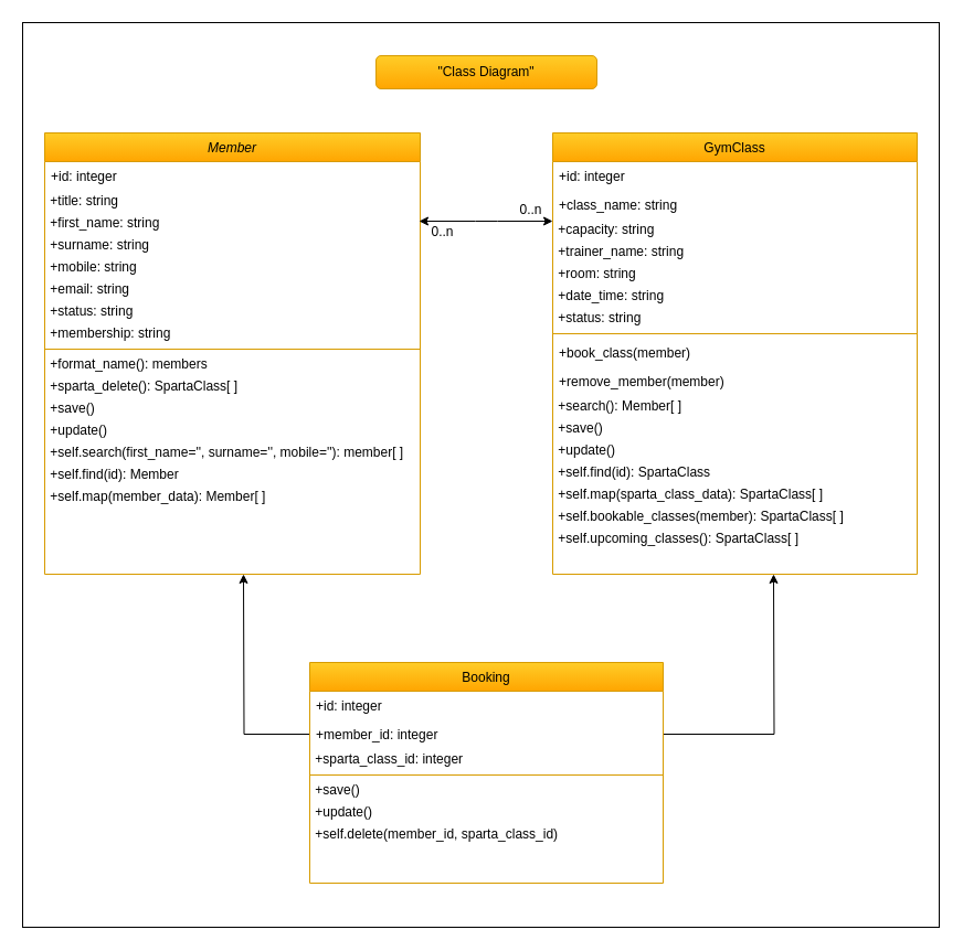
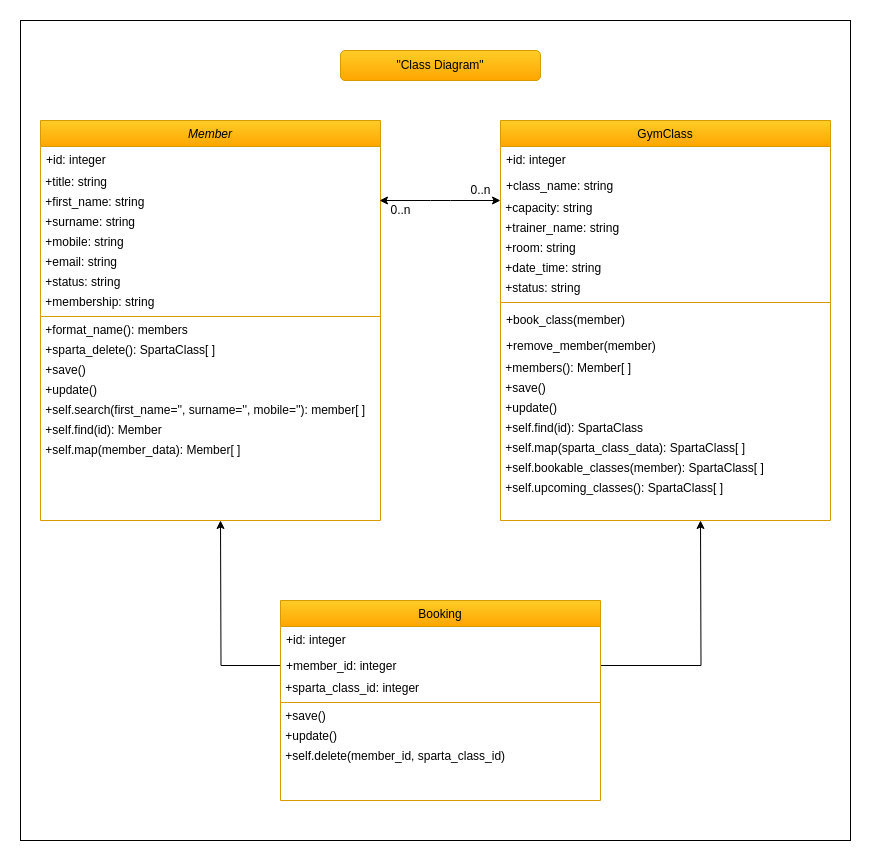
  <mxCell id="0" />
  <mxCell id="1" parent="0" />
  <mxCell id="2" value="" style="rounded=0;whiteSpace=wrap;html=1;" vertex="1" parent="1"><mxGeometry y="20" width="830" height="820" as="geometry" x="20" /></mxCell>
  <mxCell id="3" value="Member" style="swimlane;fontStyle=2;align=center;verticalAlign=top;childLayout=stackLayout;horizontal=1;startSize=26;horizontalStack=0;resizeParent=1;resizeLast=0;collapsible=1;marginBottom=0;rounded=0;shadow=0;strokeWidth=1;gradientColor=#ffa500;fillColor=#ffcd28;strokeColor=#d79b00;" parent="1" vertex="1"><mxGeometry x="40" y="120" width="340" height="400" as="geometry"><mxRectangle x="230" y="140" width="160" height="26" as="alternateBounds" /></mxGeometry></mxCell>
  <mxCell id="4" value="+id: integer&#10;" style="text;align=left;verticalAlign=top;spacingLeft=4;spacingRight=4;overflow=hidden;rotatable=0;points=[[0,0.5],[1,0.5]];portConstraint=eastwest;" parent="3" vertex="1"><mxGeometry y="26" width="340" height="26" as="geometry" /></mxCell>
  <mxCell id="5" value="&amp;nbsp;+title: string" style="text;html=1;align=left;verticalAlign=middle;resizable=0;points=[];autosize=1;" vertex="1" parent="3"><mxGeometry y="52" width="340" height="20" as="geometry" /></mxCell>
  <mxCell id="6" value="&amp;nbsp;+first_name: string" style="text;html=1;align=left;verticalAlign=middle;resizable=0;points=[];autosize=1;" vertex="1" parent="3"><mxGeometry y="72" width="340" height="20" as="geometry" /></mxCell>
  <mxCell id="7" value="&amp;nbsp;+surname: string" style="text;html=1;align=left;verticalAlign=middle;resizable=0;points=[];autosize=1;" vertex="1" parent="3"><mxGeometry y="92" width="340" height="20" as="geometry" /></mxCell>
  <mxCell id="8" value="&amp;nbsp;+mobile: string" style="text;html=1;align=left;verticalAlign=middle;resizable=0;points=[];autosize=1;" vertex="1" parent="3"><mxGeometry y="112" width="340" height="20" as="geometry" /></mxCell>
  <mxCell id="9" value="&amp;nbsp;+email: string" style="text;html=1;align=left;verticalAlign=middle;resizable=0;points=[];autosize=1;" vertex="1" parent="3"><mxGeometry y="132" width="340" height="20" as="geometry" /></mxCell>
  <mxCell id="10" value="&amp;nbsp;+status: string" style="text;html=1;align=left;verticalAlign=middle;resizable=0;points=[];autosize=1;" vertex="1" parent="3"><mxGeometry y="152" width="340" height="20" as="geometry" /></mxCell>
  <mxCell id="11" value="&amp;nbsp;+membership: string" style="text;html=1;align=left;verticalAlign=middle;resizable=0;points=[];autosize=1;" vertex="1" parent="3"><mxGeometry y="172" width="340" height="20" as="geometry" /></mxCell>
  <mxCell id="12" value="" style="line;html=1;strokeWidth=1;align=left;verticalAlign=middle;spacingTop=-1;spacingLeft=3;spacingRight=3;rotatable=0;labelPosition=right;points=[];portConstraint=eastwest;gradientColor=#ffa500;fillColor=#ffcd28;strokeColor=#d79b00;" parent="3" vertex="1"><mxGeometry y="192" width="340" height="8" as="geometry" /></mxCell>
  <mxCell id="13" value="&amp;nbsp;+format_name(): members" style="text;html=1;align=left;verticalAlign=middle;resizable=0;points=[];autosize=1;" vertex="1" parent="3"><mxGeometry y="200" width="340" height="20" as="geometry" /></mxCell>
  <mxCell id="14" value="&amp;nbsp;+sparta_delete(): SpartaClass[ ]" style="text;html=1;align=left;verticalAlign=middle;resizable=0;points=[];autosize=1;" vertex="1" parent="3"><mxGeometry y="220" width="340" height="20" as="geometry" /></mxCell>
  <mxCell id="15" value="&amp;nbsp;+save()" style="text;html=1;align=left;verticalAlign=middle;resizable=0;points=[];autosize=1;" vertex="1" parent="3"><mxGeometry y="240" width="340" height="20" as="geometry" /></mxCell>
  <mxCell id="16" value="&amp;nbsp;+update()" style="text;html=1;align=left;verticalAlign=middle;resizable=0;points=[];autosize=1;" vertex="1" parent="3"><mxGeometry y="260" width="340" height="20" as="geometry" /></mxCell>
  <mxCell id="17" value="&amp;nbsp;+self.search(first_name='', surname='', mobile=''): member[ ]" style="text;html=1;align=left;verticalAlign=middle;resizable=0;points=[];autosize=1;" vertex="1" parent="3"><mxGeometry y="280" width="340" height="20" as="geometry" /></mxCell>
  <mxCell id="18" value="&amp;nbsp;+self.find(id): Member" style="text;html=1;align=left;verticalAlign=middle;resizable=0;points=[];autosize=1;" vertex="1" parent="3"><mxGeometry y="300" width="340" height="20" as="geometry" /></mxCell>
  <mxCell id="19" value="&amp;nbsp;+self.map(member_data): Member[ ]&amp;nbsp;" style="text;html=1;align=left;verticalAlign=middle;resizable=0;points=[];autosize=1;" vertex="1" parent="3"><mxGeometry y="320" width="340" height="20" as="geometry" /></mxCell>
  <mxCell id="20" value="GymClass" style="swimlane;fontStyle=0;align=center;verticalAlign=top;childLayout=stackLayout;horizontal=1;startSize=26;horizontalStack=0;resizeParent=1;resizeLast=0;collapsible=1;marginBottom=0;rounded=0;shadow=0;strokeWidth=1;gradientColor=#ffa500;fillColor=#ffcd28;strokeColor=#d79b00;" parent="1" vertex="1"><mxGeometry x="500" y="120" width="330" height="400" as="geometry"><mxRectangle x="130" y="380" width="160" height="26" as="alternateBounds" /></mxGeometry></mxCell>
  <mxCell id="21" value="+id: integer" style="text;align=left;verticalAlign=top;spacingLeft=4;spacingRight=4;overflow=hidden;rotatable=0;points=[[0,0.5],[1,0.5]];portConstraint=eastwest;" parent="20" vertex="1"><mxGeometry y="26" width="330" height="26" as="geometry" /></mxCell>
  <mxCell id="22" value="+class_name: string" style="text;align=left;verticalAlign=top;spacingLeft=4;spacingRight=4;overflow=hidden;rotatable=0;points=[[0,0.5],[1,0.5]];portConstraint=eastwest;rounded=0;shadow=0;html=0;" parent="20" vertex="1"><mxGeometry y="52" width="330" height="26" as="geometry" /></mxCell>
  <mxCell id="23" value="&amp;nbsp;+capacity: string" style="text;html=1;align=left;verticalAlign=middle;resizable=0;points=[];autosize=1;" vertex="1" parent="20"><mxGeometry y="78" width="330" height="20" as="geometry" /></mxCell>
  <mxCell id="24" value="&amp;nbsp;+trainer_name: string" style="text;html=1;align=left;verticalAlign=middle;resizable=0;points=[];autosize=1;" vertex="1" parent="20"><mxGeometry y="98" width="330" height="20" as="geometry" /></mxCell>
  <mxCell id="25" value="&amp;nbsp;+room: string" style="text;html=1;align=left;verticalAlign=middle;resizable=0;points=[];autosize=1;" vertex="1" parent="20"><mxGeometry y="118" width="330" height="20" as="geometry" /></mxCell>
  <mxCell id="26" value="&amp;nbsp;+date_time: string" style="text;html=1;align=left;verticalAlign=middle;resizable=0;points=[];autosize=1;" vertex="1" parent="20"><mxGeometry y="138" width="330" height="20" as="geometry" /></mxCell>
  <mxCell id="27" value="&amp;nbsp;+status: string" style="text;html=1;align=left;verticalAlign=middle;resizable=0;points=[];autosize=1;" vertex="1" parent="20"><mxGeometry y="158" width="330" height="20" as="geometry" /></mxCell>
  <mxCell id="28" value="" style="line;html=1;strokeWidth=1;align=left;verticalAlign=middle;spacingTop=-1;spacingLeft=3;spacingRight=3;rotatable=0;labelPosition=right;points=[];portConstraint=eastwest;gradientColor=#ffa500;fillColor=#ffcd28;strokeColor=#d79b00;" parent="20" vertex="1"><mxGeometry y="178" width="330" height="8" as="geometry" /></mxCell>
  <mxCell id="29" value="+book_class(member)" style="text;align=left;verticalAlign=top;spacingLeft=4;spacingRight=4;overflow=hidden;rotatable=0;points=[[0,0.5],[1,0.5]];portConstraint=eastwest;fontStyle=0" parent="20" vertex="1"><mxGeometry y="186" width="330" height="26" as="geometry" /></mxCell>
  <mxCell id="30" value="+remove_member(member)" style="text;align=left;verticalAlign=top;spacingLeft=4;spacingRight=4;overflow=hidden;rotatable=0;points=[[0,0.5],[1,0.5]];portConstraint=eastwest;" parent="20" vertex="1"><mxGeometry y="212" width="330" height="26" as="geometry" /></mxCell>
- <mxCell id="31" value="&amp;nbsp;+search(): Member[ ]" style="text;html=1;align=left;verticalAlign=middle;resizable=0;points=[];autosize=1;" vertex="1" parent="20"><mxGeometry y="238" width="330" height="20" as="geometry" /></mxCell>
+ <mxCell id="31" value="&amp;nbsp;+members(): Member[ ]" style="text;html=1;align=left;verticalAlign=middle;resizable=0;points=[];autosize=1;" vertex="1" parent="20"><mxGeometry y="238" width="330" height="20" as="geometry" /></mxCell>
  <mxCell id="32" value="&amp;nbsp;+save()" style="text;html=1;align=left;verticalAlign=middle;resizable=0;points=[];autosize=1;" vertex="1" parent="20"><mxGeometry y="258" width="330" height="20" as="geometry" /></mxCell>
  <mxCell id="33" value="&amp;nbsp;+update()" style="text;html=1;align=left;verticalAlign=middle;resizable=0;points=[];autosize=1;" vertex="1" parent="20"><mxGeometry y="278" width="330" height="20" as="geometry" /></mxCell>
  <mxCell id="34" value="&amp;nbsp;+self.find(id): SpartaClass" style="text;html=1;align=left;verticalAlign=middle;resizable=0;points=[];autosize=1;" vertex="1" parent="20"><mxGeometry y="298" width="330" height="20" as="geometry" /></mxCell>
  <mxCell id="35" value="&amp;nbsp;+self.map(sparta_class_data): SpartaClass[ ]" style="text;html=1;align=left;verticalAlign=middle;resizable=0;points=[];autosize=1;" vertex="1" parent="20"><mxGeometry y="318" width="330" height="20" as="geometry" /></mxCell>
  <mxCell id="36" value="&amp;nbsp;+self.bookable_classes(member): SpartaClass[ ]" style="text;html=1;align=left;verticalAlign=middle;resizable=0;points=[];autosize=1;" vertex="1" parent="20"><mxGeometry y="338" width="330" height="20" as="geometry" /></mxCell>
  <mxCell id="37" value="&amp;nbsp;+self.upcoming_classes(): SpartaClass[ ]" style="text;html=1;align=left;verticalAlign=middle;resizable=0;points=[];autosize=1;" vertex="1" parent="20"><mxGeometry y="358" width="330" height="20" as="geometry" /></mxCell>
  <mxCell id="38" value="&quot;Class Diagram&quot;" style="rounded=1;whiteSpace=wrap;html=1;gradientColor=#ffa500;fillColor=#ffcd28;strokeColor=#d79b00;" vertex="1" parent="1"><mxGeometry x="340" y="50" width="200" height="30" as="geometry" /></mxCell>
  <mxCell id="39" style="edgeStyle=orthogonalEdgeStyle;rounded=0;orthogonalLoop=1;jettySize=auto;html=1;exitX=0;exitY=0.5;exitDx=0;exitDy=0;" edge="1" parent="1" source="44"><mxGeometry relative="1" as="geometry"><mxPoint x="220" y="520" as="targetPoint" /></mxGeometry></mxCell>
  <mxCell id="40" style="edgeStyle=orthogonalEdgeStyle;rounded=0;orthogonalLoop=1;jettySize=auto;html=1;exitX=1;exitY=0.5;exitDx=0;exitDy=0;" edge="1" parent="1" source="44"><mxGeometry relative="1" as="geometry"><mxPoint x="700" y="520" as="targetPoint" /></mxGeometry></mxCell>
  <mxCell id="41" value="" style="endArrow=classic;startArrow=classic;html=1;entryX=0;entryY=0.1;entryDx=0;entryDy=0;entryPerimeter=0;" edge="1" parent="1" target="23"><mxGeometry width="50" height="50" relative="1" as="geometry"><mxPoint x="379" y="200" as="sourcePoint" /><mxPoint x="460" y="410" as="targetPoint" /><Array as="points"><mxPoint x="440" y="200" /></Array></mxGeometry></mxCell>
  <mxCell id="42" value="Booking" style="swimlane;fontStyle=0;align=center;verticalAlign=top;childLayout=stackLayout;horizontal=1;startSize=26;horizontalStack=0;resizeParent=1;resizeLast=0;collapsible=1;marginBottom=0;rounded=0;shadow=0;strokeWidth=1;gradientColor=#ffa500;fillColor=#ffcd28;strokeColor=#d79b00;" vertex="1" parent="1"><mxGeometry x="280" y="600" width="320" height="200" as="geometry"><mxRectangle x="130" y="380" width="160" height="26" as="alternateBounds" /></mxGeometry></mxCell>
  <mxCell id="43" value="+id: integer" style="text;align=left;verticalAlign=top;spacingLeft=4;spacingRight=4;overflow=hidden;rotatable=0;points=[[0,0.5],[1,0.5]];portConstraint=eastwest;" vertex="1" parent="42"><mxGeometry y="26" width="320" height="26" as="geometry" /></mxCell>
  <mxCell id="44" value="+member_id: integer" style="text;align=left;verticalAlign=top;spacingLeft=4;spacingRight=4;overflow=hidden;rotatable=0;points=[[0,0.5],[1,0.5]];portConstraint=eastwest;rounded=0;shadow=0;html=0;" vertex="1" parent="42"><mxGeometry y="52" width="320" height="26" as="geometry" /></mxCell>
  <mxCell id="45" value="&amp;nbsp;+sparta_class_id: integer" style="text;html=1;align=left;verticalAlign=middle;resizable=0;points=[];autosize=1;" vertex="1" parent="42"><mxGeometry y="78" width="320" height="20" as="geometry" /></mxCell>
  <mxCell id="46" value="" style="line;html=1;strokeWidth=1;align=left;verticalAlign=middle;spacingTop=-1;spacingLeft=3;spacingRight=3;rotatable=0;labelPosition=right;points=[];portConstraint=eastwest;gradientColor=#ffa500;fillColor=#ffcd28;strokeColor=#d79b00;" vertex="1" parent="42"><mxGeometry y="98" width="320" height="8" as="geometry" /></mxCell>
  <mxCell id="47" value="&amp;nbsp;+save()" style="text;html=1;align=left;verticalAlign=middle;resizable=0;points=[];autosize=1;" vertex="1" parent="42"><mxGeometry y="106" width="320" height="20" as="geometry" /></mxCell>
  <mxCell id="48" value="&amp;nbsp;+update()" style="text;html=1;align=left;verticalAlign=middle;resizable=0;points=[];autosize=1;" vertex="1" parent="42"><mxGeometry y="126" width="320" height="20" as="geometry" /></mxCell>
  <mxCell id="49" value="&amp;nbsp;+self.delete(member_id, sparta_class_id)" style="text;html=1;align=left;verticalAlign=middle;resizable=0;points=[];autosize=1;" vertex="1" parent="42"><mxGeometry y="146" width="320" height="20" as="geometry" /></mxCell>
  <mxCell id="50" value="0..n" style="text;html=1;align=center;verticalAlign=middle;resizable=0;points=[];autosize=1;" vertex="1" parent="1"><mxGeometry x="380" y="200" width="40" height="20" as="geometry" /></mxCell>
  <mxCell id="51" value="0..n" style="text;html=1;align=center;verticalAlign=middle;resizable=0;points=[];autosize=1;" vertex="1" parent="1"><mxGeometry x="460" y="180" width="40" height="20" as="geometry" /></mxCell>
